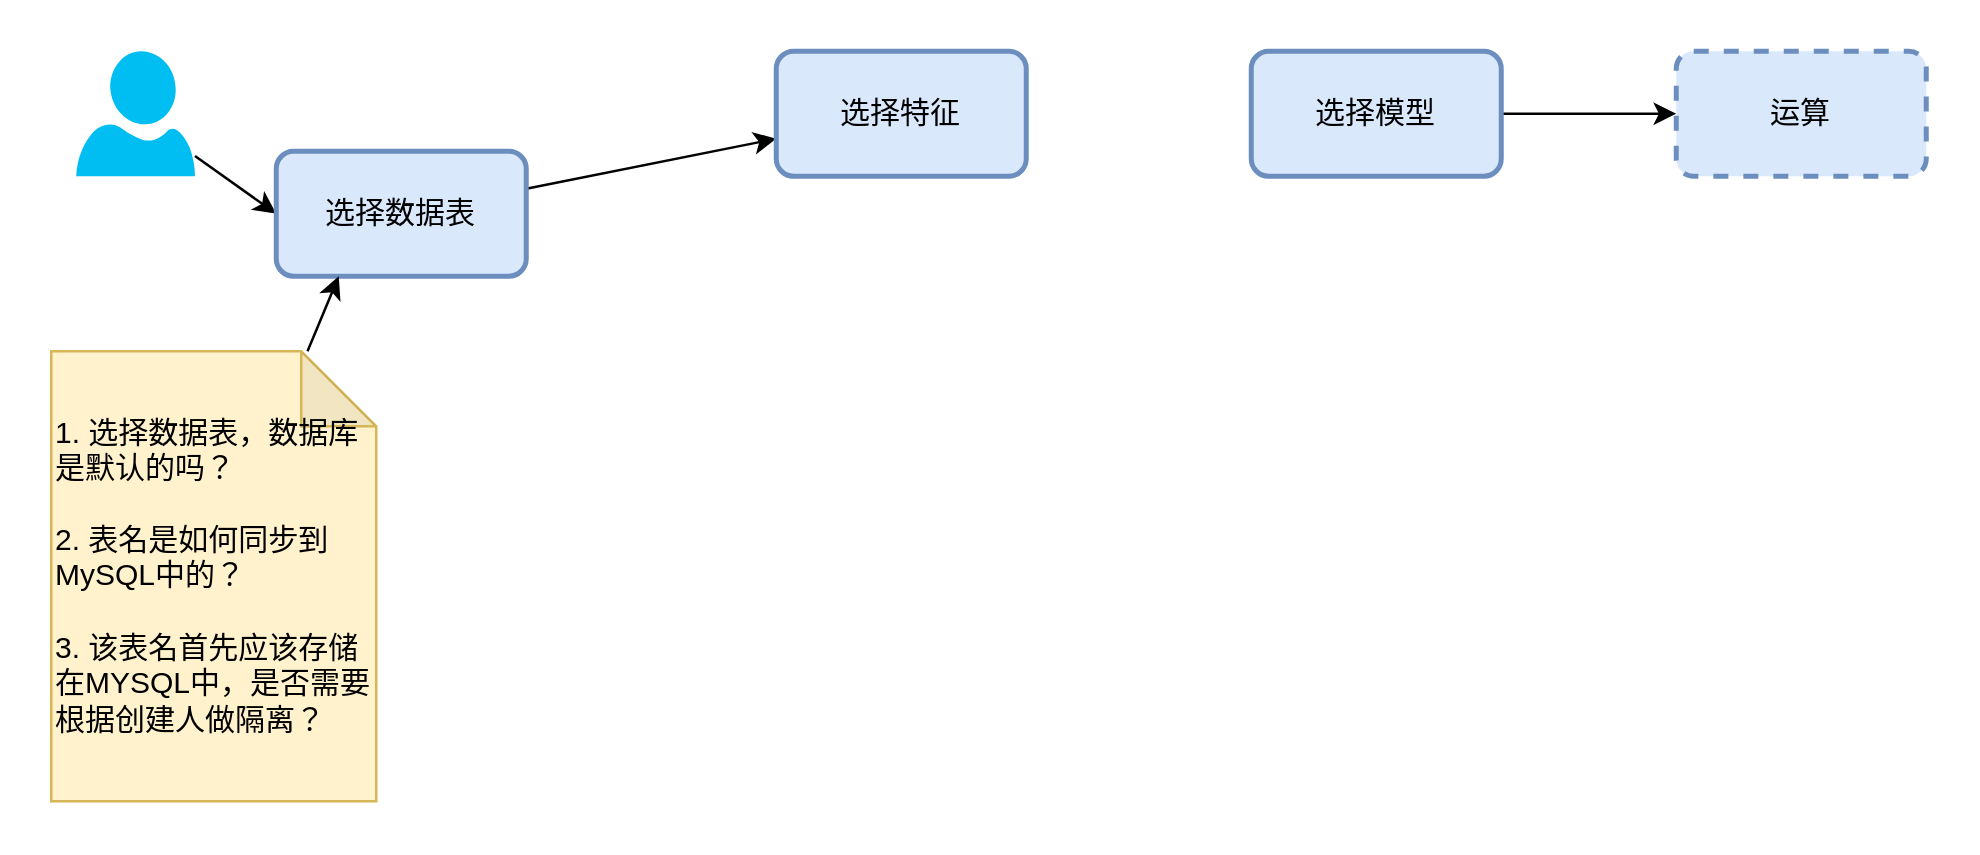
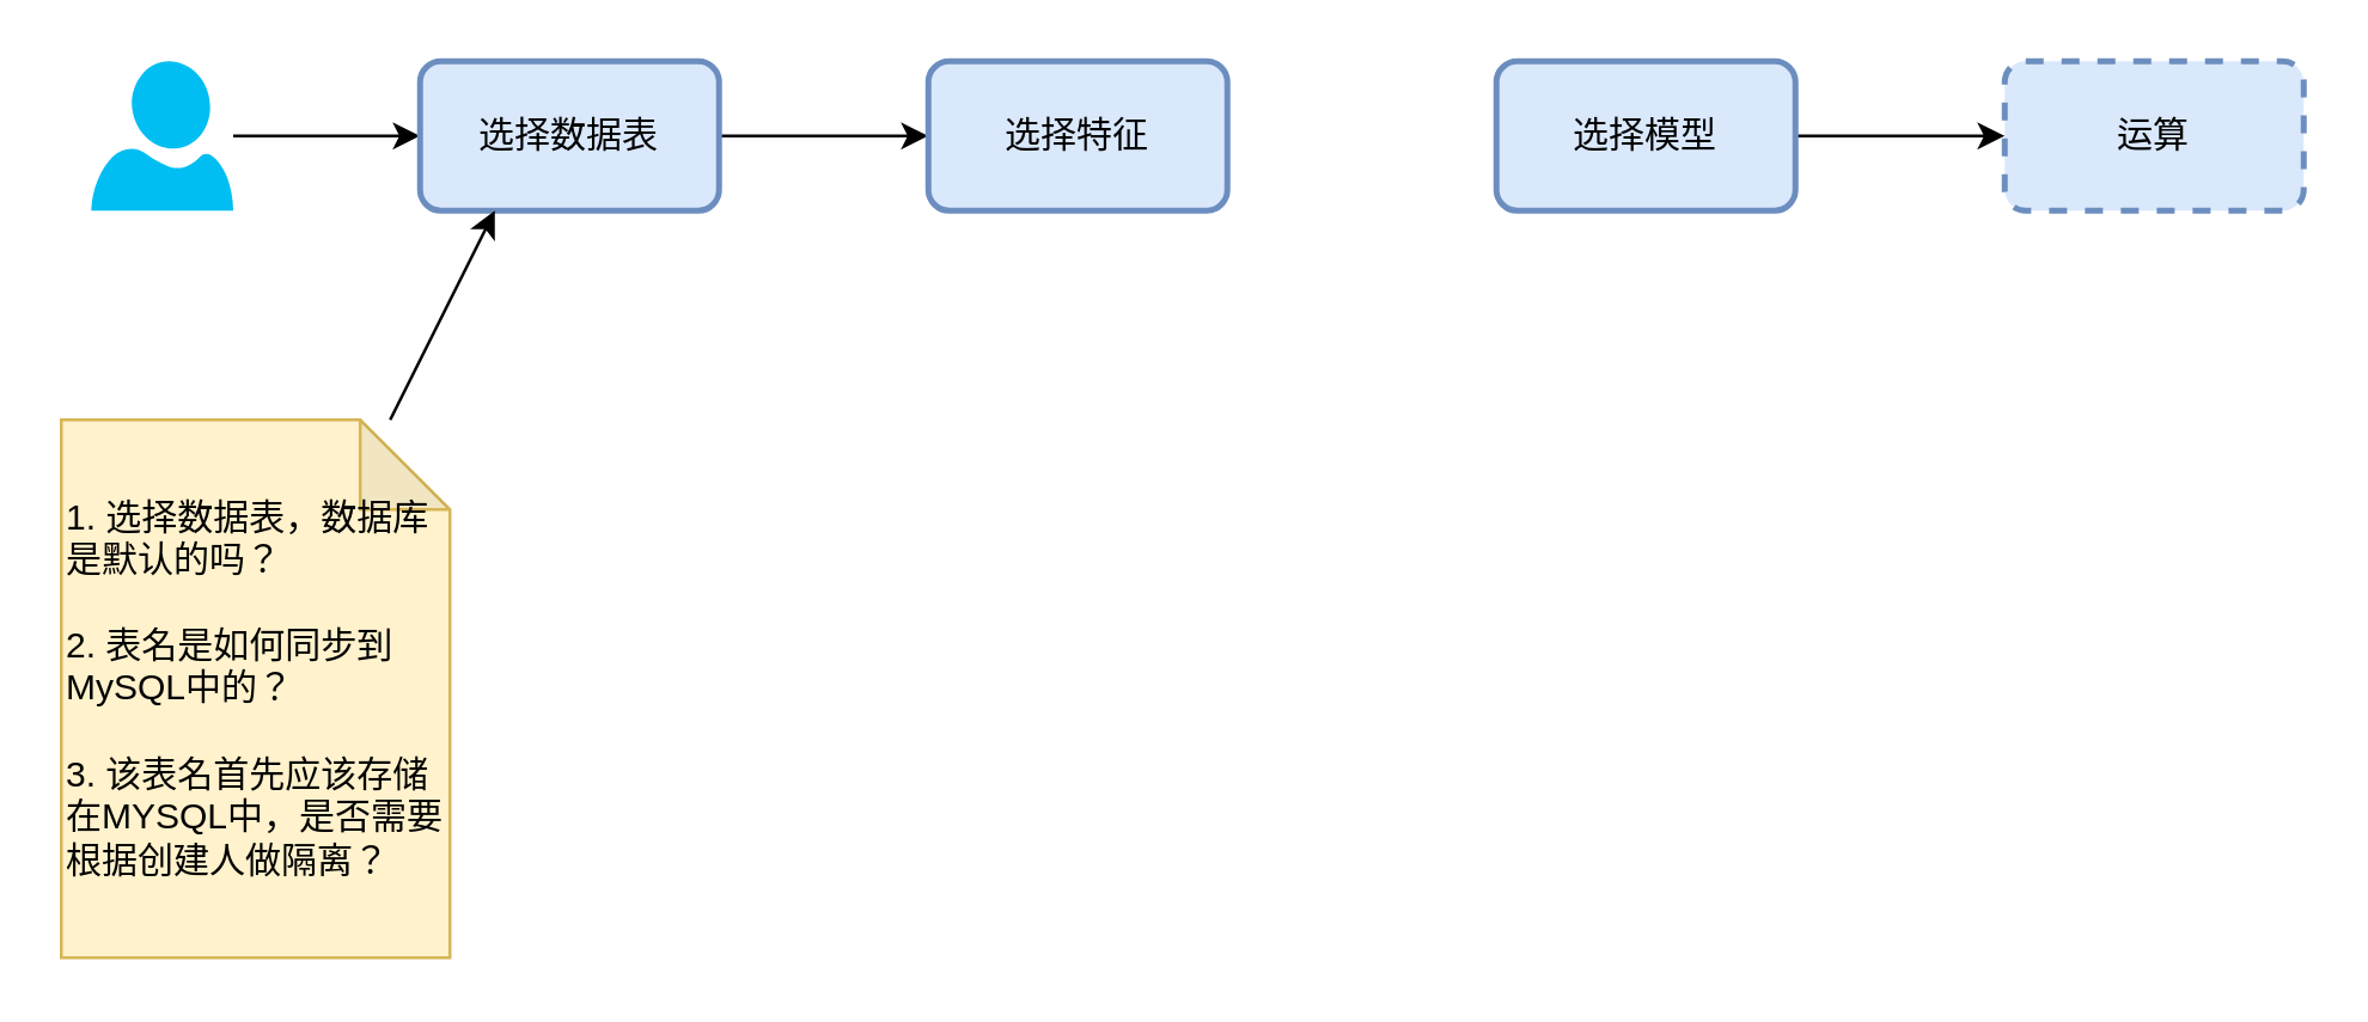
  <mxCell id="0" />
  <mxCell id="1" parent="0" />
  <mxCell id="2" style="edgeStyle=none;rounded=0;orthogonalLoop=1;jettySize=auto;html=1;entryX=0;entryY=0.5;entryDx=0;entryDy=0;" edge="1" parent="1" source="3" target="5"><mxGeometry relative="1" as="geometry" /></mxCell>
  <mxCell id="3" value="" style="verticalLabelPosition=bottom;html=1;verticalAlign=top;align=center;strokeColor=none;fillColor=#00BEF2;shape=mxgraph.azure.user;" vertex="1" parent="1"><mxGeometry x="30" y="20" width="47.5" height="50" as="geometry" /></mxCell>
  <mxCell id="4" value="" style="edgeStyle=none;rounded=0;orthogonalLoop=1;jettySize=auto;html=1;" edge="1" parent="1" source="5" target="6"><mxGeometry relative="1" as="geometry" /></mxCell>
- <mxCell id="5" value="选择数据表" style="rounded=1;whiteSpace=wrap;html=1;absoluteArcSize=1;arcSize=14;strokeWidth=2;fillColor=#dae8fc;strokeColor=#6c8ebf;" vertex="1" parent="1"><mxGeometry x="110" y="60" width="100" height="50" as="geometry" /></mxCell>
+ <mxCell id="5" value="选择数据表" style="rounded=1;whiteSpace=wrap;html=1;absoluteArcSize=1;arcSize=14;strokeWidth=2;fillColor=#dae8fc;strokeColor=#6c8ebf;" vertex="1" parent="1"><mxGeometry x="140" y="20" width="100" height="50" as="geometry" /></mxCell>
  <mxCell id="6" value="选择特征" style="rounded=1;whiteSpace=wrap;html=1;absoluteArcSize=1;arcSize=14;strokeWidth=2;fillColor=#dae8fc;strokeColor=#6c8ebf;" vertex="1" parent="1"><mxGeometry x="310" y="20" width="100" height="50" as="geometry" /></mxCell>
  <mxCell id="7" value="" style="edgeStyle=none;rounded=0;orthogonalLoop=1;jettySize=auto;html=1;" edge="1" parent="1" source="8" target="9"><mxGeometry relative="1" as="geometry" /></mxCell>
  <mxCell id="8" value="选择模型" style="rounded=1;whiteSpace=wrap;html=1;absoluteArcSize=1;arcSize=14;strokeWidth=2;fillColor=#dae8fc;strokeColor=#6c8ebf;" vertex="1" parent="1"><mxGeometry x="500" y="20" width="100" height="50" as="geometry" /></mxCell>
  <mxCell id="9" value="运算" style="rounded=1;whiteSpace=wrap;html=1;absoluteArcSize=1;arcSize=14;strokeWidth=2;fillColor=#dae8fc;strokeColor=#6c8ebf;dashed=1;" vertex="1" parent="1"><mxGeometry x="670" y="20" width="100" height="50" as="geometry" /></mxCell>
  <mxCell id="10" style="rounded=0;orthogonalLoop=1;jettySize=auto;html=1;entryX=0.25;entryY=1;entryDx=0;entryDy=0;" edge="1" parent="1" source="11" target="5"><mxGeometry relative="1" as="geometry" /></mxCell>
  <mxCell id="11" value="1. 选择数据表，数据库是默认的吗？&lt;br&gt;&lt;br&gt;2. 表名是如何同步到MySQL中的？&amp;nbsp;&lt;br&gt;&lt;br&gt;3. 该表名首先应该存储在MYSQL中，是否需要根据创建人做隔离？" style="shape=note;whiteSpace=wrap;html=1;backgroundOutline=1;darkOpacity=0.05;fillColor=#fff2cc;strokeColor=#d6b656;align=left;verticalAlign=middle;" vertex="1" parent="1"><mxGeometry x="20" y="140" width="130" height="180" as="geometry" /></mxCell>
